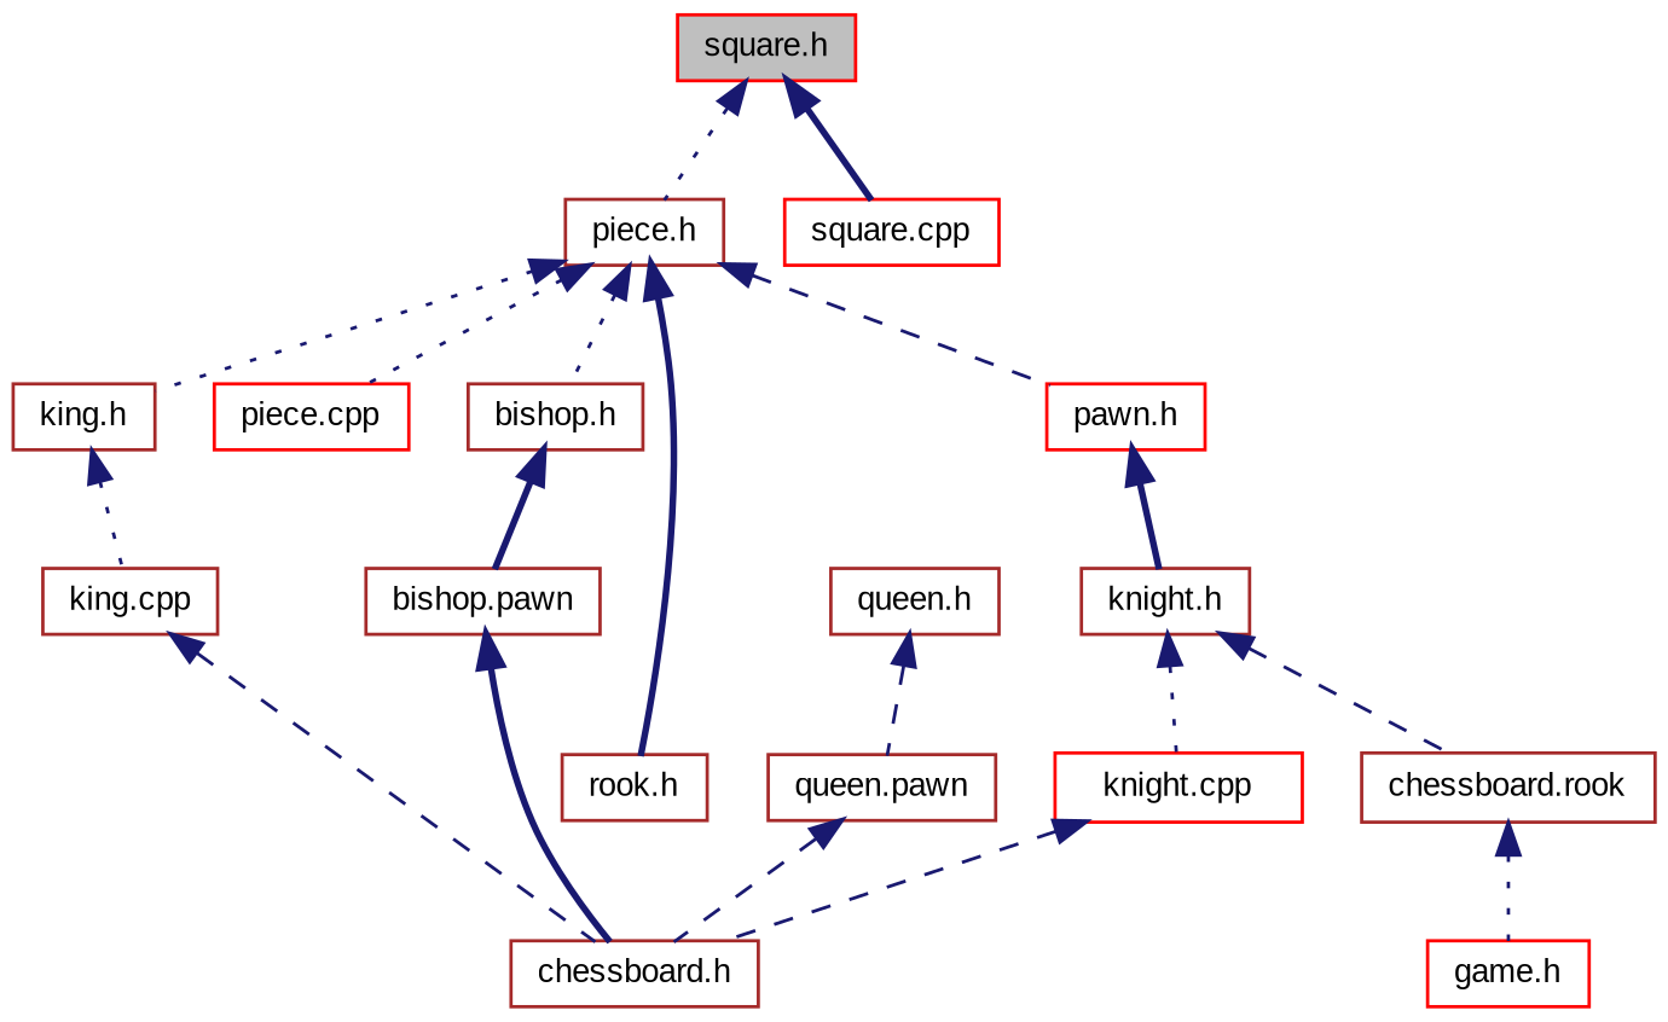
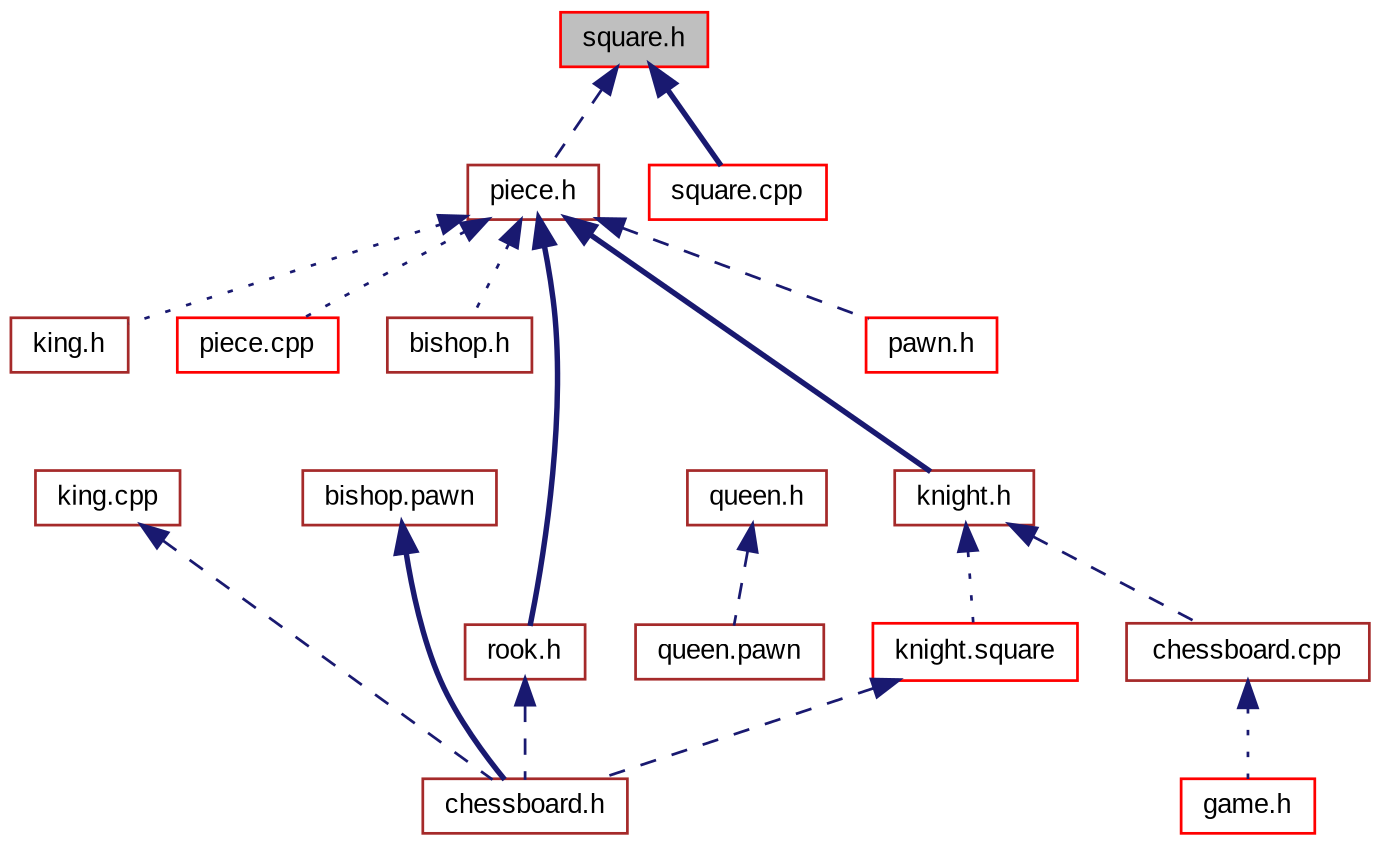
  digraph {
    fontname="Liberation Sans"
    node [color=brown fillcolor=white fontname="Liberation Sans" fontsize=10 shape=record style=filled]
    edge [color=midnightblue dir=back fontname="Liberation Sans" fontsize=10 labelfontname=Helvetica labelfontsize=10 style=dotted]
    n1 [color=red fillcolor=grey75 fontcolor=black height=0.2 label="square.h" width=0.4]
    n2 [height=0.2 label="piece.h" width=0.4]
    n3 [color=red height=0.2 label="square.cpp" width=0.4]
    n4 [height=0.2 label="bishop.h" width=0.4]
    n5 [color=red height=0.2 label="piece.cpp" width=0.4]
    n6 [height=0.2 label="king.h" width=0.4]
    n7 [height=0.2 label="knight.h" width=0.4]
    n8 [color=red height=0.2 label="pawn.h" width=0.4]
    n9 [height=0.2 label="rook.h" width=0.4]
    n10 [height=0.2 label="chessboard.h" width=0.4]
    n11 [height=0.2 label="bishop.pawn" width=0.4]
    n12 [height=0.2 label="queen.h" width=0.4]
    n13 [height=0.2 label="queen.pawn" width=0.4]
    n14 [height=0.2 label="king.cpp" width=0.4]
-   n15 [height=0.2 label="chessboard.rook" width=0.4]
-   n16 [color=red height=0.2 label="knight.cpp" width=0.4]
+   n15 [height=0.2 label="chessboard.cpp" width=0.4]
+   n16 [color=red height=0.2 label="knight.square" width=0.4]
    n17 [color=red height=0.2 label="game.h" width=0.4]
-   n1 -> n2
+   n1 -> n2 [style=dashed]
    n1 -> n3 [style=bold]
    n2 -> n4
    n2 -> n5
    n2 -> n6
-   n8 -> n7 [style=bold]
+   n2 -> n7 [style=bold]
    n2 -> n8 [style=dashed]
    n2 -> n9 [style=bold]
-   n4 -> n11 [style=bold]
-   n6 -> n14
    n7 -> n15 [style=dashed]
    n7 -> n16
    n11 -> n10 [style=bold]
    n12 -> n13 [style=dashed]
-   n13 -> n10 [style=dashed]
+   n9 -> n10 [style=dashed]
    n14 -> n10 [style=dashed]
    n15 -> n17
    n16 -> n10 [style=dashed]
  }
